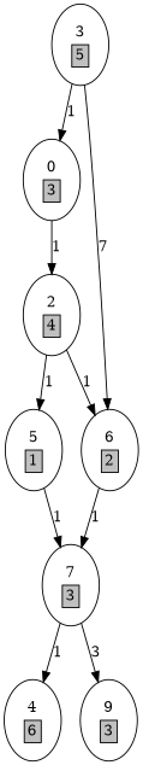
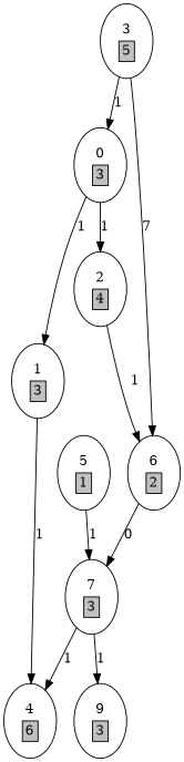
  digraph {
    n1 [label=<<TABLE border="0"><TR><TD>0</TD></TR><TR><TD border="1" bgcolor="grey">3</TD></TR></TABLE>>]
+   n2 [label=<<TABLE border="0"><TR><TD>1</TD></TR><TR><TD border="1" bgcolor="grey">3</TD></TR></TABLE>>]
    n3 [label=<<TABLE border="0"><TR><TD>2</TD></TR><TR><TD border="1" bgcolor="grey">4</TD></TR></TABLE>>]
    n4 [label=<<TABLE border="0"><TR><TD>4</TD></TR><TR><TD border="1" bgcolor="grey">6</TD></TR></TABLE>>]
    n5 [label=<<TABLE border="0"><TR><TD>5</TD></TR><TR><TD border="1" bgcolor="grey">1</TD></TR></TABLE>>]
    n6 [label=<<TABLE border="0"><TR><TD>6</TD></TR><TR><TD border="1" bgcolor="grey">2</TD></TR></TABLE>>]
    n7 [label=<<TABLE border="0"><TR><TD>3</TD></TR><TR><TD border="1" bgcolor="grey">5</TD></TR></TABLE>>]
    n8 [label=<<TABLE border="0"><TR><TD>7</TD></TR><TR><TD border="1" bgcolor="grey">3</TD></TR></TABLE>>]
    n9 [label=<<TABLE border="0"><TR><TD>9</TD></TR><TR><TD border="1" bgcolor="grey">3</TD></TR></TABLE>>]
+   n1 -> n2 [label=1]
    n1 -> n3 [label=1]
-   n3 -> n5 [label=1]
+   n2 -> n4 [label=1]
    n3 -> n6 [label=1]
    n5 -> n8 [label=1]
-   n6 -> n8 [label=1]
+   n6 -> n8 [label=0]
    n7 -> n1 [label=1]
    n7 -> n6 [label=7]
    n8 -> n4 [label=1]
-   n8 -> n9 [label=3]
+   n8 -> n9 [label=1]
  }
